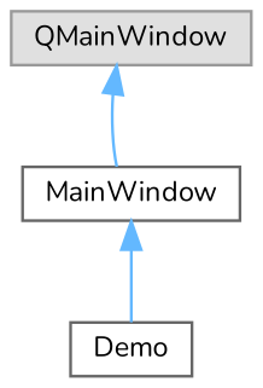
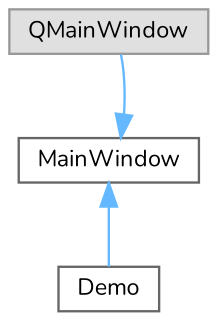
  digraph {
    fontname=Nunito
    rankdir=TB
    node [color=grey40 fillcolor=white fontname=Nunito fontsize=10 shape=box style=filled]
    edge [color=steelblue1 dir=back fontname=Nunito fontsize=10 labelfontname=Helvetica labelfontsize=10 style=solid]
    n1 [color=grey60 fillcolor="#E0E0E0" height=0.2 label=QMainWindow width=0.4]
    n2 [height=0.2 label=MainWindow width=0.4]
    n3 [height=0.2 label=Demo width=0.4]
-   n1 -> n2
+   n2 -> n1
    n2 -> n3
  }
